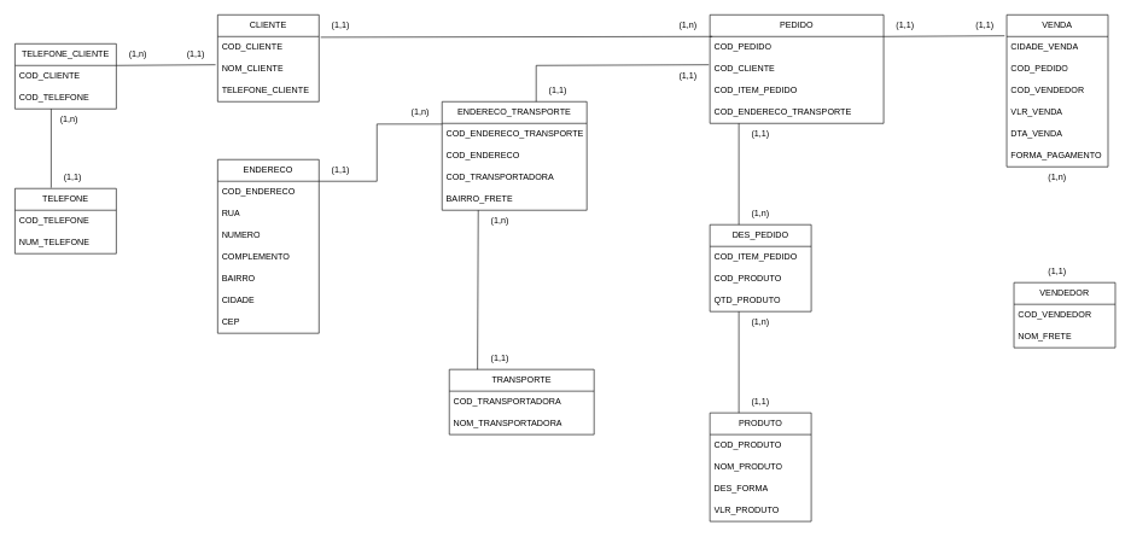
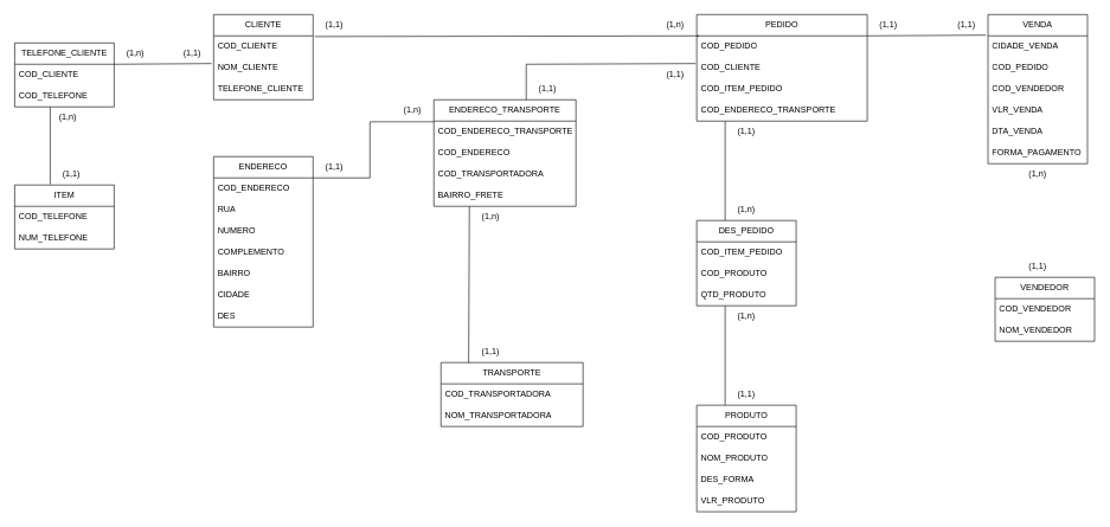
  <mxCell id="0" />
  <mxCell id="1" parent="0" />
  <mxCell id="2" value="VENDA" style="swimlane;fontStyle=0;childLayout=stackLayout;horizontal=1;startSize=30;horizontalStack=0;resizeParent=1;resizeParentMax=0;resizeLast=0;collapsible=1;marginBottom=0;whiteSpace=wrap;html=1;" parent="1" vertex="1"><mxGeometry x="1390" y="20" width="140" height="210" as="geometry" /></mxCell>
  <mxCell id="3" value="CIDADE_VENDA" style="text;strokeColor=none;fillColor=none;align=left;verticalAlign=middle;spacingLeft=4;spacingRight=4;overflow=hidden;points=[[0,0.5],[1,0.5]];portConstraint=eastwest;rotatable=0;whiteSpace=wrap;html=1;" parent="2" vertex="1"><mxGeometry y="30" width="140" height="30" as="geometry" /></mxCell>
  <mxCell id="4" value="COD_PEDIDO" style="text;strokeColor=none;fillColor=none;align=left;verticalAlign=middle;spacingLeft=4;spacingRight=4;overflow=hidden;points=[[0,0.5],[1,0.5]];portConstraint=eastwest;rotatable=0;whiteSpace=wrap;html=1;" parent="2" vertex="1"><mxGeometry y="60" width="140" height="30" as="geometry" /></mxCell>
  <mxCell id="5" value="COD_VENDEDOR" style="text;strokeColor=none;fillColor=none;align=left;verticalAlign=middle;spacingLeft=4;spacingRight=4;overflow=hidden;points=[[0,0.5],[1,0.5]];portConstraint=eastwest;rotatable=0;whiteSpace=wrap;html=1;" parent="2" vertex="1"><mxGeometry y="90" width="140" height="30" as="geometry" /></mxCell>
  <mxCell id="6" value="VLR_VENDA&lt;br&gt;" style="text;strokeColor=none;fillColor=none;align=left;verticalAlign=middle;spacingLeft=4;spacingRight=4;overflow=hidden;points=[[0,0.5],[1,0.5]];portConstraint=eastwest;rotatable=0;whiteSpace=wrap;html=1;" parent="2" vertex="1"><mxGeometry y="120" width="140" height="30" as="geometry" /></mxCell>
  <mxCell id="7" value="DTA_VENDA" style="text;strokeColor=none;fillColor=none;align=left;verticalAlign=middle;spacingLeft=4;spacingRight=4;overflow=hidden;points=[[0,0.5],[1,0.5]];portConstraint=eastwest;rotatable=0;whiteSpace=wrap;html=1;" parent="2" vertex="1"><mxGeometry y="150" width="140" height="30" as="geometry" /></mxCell>
  <mxCell id="8" value="FORMA_PAGAMENTO" style="text;strokeColor=none;fillColor=none;align=left;verticalAlign=middle;spacingLeft=4;spacingRight=4;overflow=hidden;points=[[0,0.5],[1,0.5]];portConstraint=eastwest;rotatable=0;whiteSpace=wrap;html=1;" parent="2" vertex="1"><mxGeometry y="180" width="140" height="30" as="geometry" /></mxCell>
  <mxCell id="9" value="PRODUTO" style="swimlane;fontStyle=0;childLayout=stackLayout;horizontal=1;startSize=30;horizontalStack=0;resizeParent=1;resizeParentMax=0;resizeLast=0;collapsible=1;marginBottom=0;whiteSpace=wrap;html=1;" parent="1" vertex="1"><mxGeometry x="980" y="570" width="140" height="150" as="geometry" /></mxCell>
  <mxCell id="10" value="COD_PRODUTO" style="text;strokeColor=none;fillColor=none;align=left;verticalAlign=middle;spacingLeft=4;spacingRight=4;overflow=hidden;points=[[0,0.5],[1,0.5]];portConstraint=eastwest;rotatable=0;whiteSpace=wrap;html=1;" parent="9" vertex="1"><mxGeometry y="30" width="140" height="30" as="geometry" /></mxCell>
  <mxCell id="11" value="NOM_PRODUTO" style="text;strokeColor=none;fillColor=none;align=left;verticalAlign=middle;spacingLeft=4;spacingRight=4;overflow=hidden;points=[[0,0.5],[1,0.5]];portConstraint=eastwest;rotatable=0;whiteSpace=wrap;html=1;" parent="9" vertex="1"><mxGeometry y="60" width="140" height="30" as="geometry" /></mxCell>
  <mxCell id="12" value="DES_FORMA" style="text;strokeColor=none;fillColor=none;align=left;verticalAlign=middle;spacingLeft=4;spacingRight=4;overflow=hidden;points=[[0,0.5],[1,0.5]];portConstraint=eastwest;rotatable=0;whiteSpace=wrap;html=1;" parent="9" vertex="1"><mxGeometry y="90" width="140" height="30" as="geometry" /></mxCell>
  <mxCell id="13" value="VLR_PRODUTO" style="text;strokeColor=none;fillColor=none;align=left;verticalAlign=middle;spacingLeft=4;spacingRight=4;overflow=hidden;points=[[0,0.5],[1,0.5]];portConstraint=eastwest;rotatable=0;whiteSpace=wrap;html=1;" parent="9" vertex="1"><mxGeometry y="120" width="140" height="30" as="geometry" /></mxCell>
  <mxCell id="14" value="CLIENTE" style="swimlane;fontStyle=0;childLayout=stackLayout;horizontal=1;startSize=30;horizontalStack=0;resizeParent=1;resizeParentMax=0;resizeLast=0;collapsible=1;marginBottom=0;whiteSpace=wrap;html=1;" parent="1" vertex="1"><mxGeometry x="300" y="20" width="140" height="120" as="geometry" /></mxCell>
  <mxCell id="15" value="COD_CLIENTE" style="text;strokeColor=none;fillColor=none;align=left;verticalAlign=middle;spacingLeft=4;spacingRight=4;overflow=hidden;points=[[0,0.5],[1,0.5]];portConstraint=eastwest;rotatable=0;whiteSpace=wrap;html=1;" parent="14" vertex="1"><mxGeometry y="30" width="140" height="30" as="geometry" /></mxCell>
  <mxCell id="16" value="NOM_CLIENTE" style="text;strokeColor=none;fillColor=none;align=left;verticalAlign=middle;spacingLeft=4;spacingRight=4;overflow=hidden;points=[[0,0.5],[1,0.5]];portConstraint=eastwest;rotatable=0;whiteSpace=wrap;html=1;" parent="14" vertex="1"><mxGeometry y="60" width="140" height="30" as="geometry" /></mxCell>
  <mxCell id="17" value="TELEFONE_CLIENTE&lt;br&gt;" style="text;strokeColor=none;fillColor=none;align=left;verticalAlign=middle;spacingLeft=4;spacingRight=4;overflow=hidden;points=[[0,0.5],[1,0.5]];portConstraint=eastwest;rotatable=0;whiteSpace=wrap;html=1;" parent="14" vertex="1"><mxGeometry y="90" width="140" height="30" as="geometry" /></mxCell>
  <mxCell id="18" value="PEDIDO" style="swimlane;fontStyle=0;childLayout=stackLayout;horizontal=1;startSize=30;horizontalStack=0;resizeParent=1;resizeParentMax=0;resizeLast=0;collapsible=1;marginBottom=0;whiteSpace=wrap;html=1;" parent="1" vertex="1"><mxGeometry x="980" y="20" width="240" height="150" as="geometry" /></mxCell>
  <mxCell id="19" value="COD_PEDIDO" style="text;strokeColor=none;fillColor=none;align=left;verticalAlign=middle;spacingLeft=4;spacingRight=4;overflow=hidden;points=[[0,0.5],[1,0.5]];portConstraint=eastwest;rotatable=0;whiteSpace=wrap;html=1;" parent="18" vertex="1"><mxGeometry y="30" width="240" height="30" as="geometry" /></mxCell>
  <mxCell id="20" value="COD_CLIENTE" style="text;strokeColor=none;fillColor=none;align=left;verticalAlign=middle;spacingLeft=4;spacingRight=4;overflow=hidden;points=[[0,0.5],[1,0.5]];portConstraint=eastwest;rotatable=0;whiteSpace=wrap;html=1;" parent="18" vertex="1"><mxGeometry y="60" width="240" height="30" as="geometry" /></mxCell>
  <mxCell id="21" value="COD_ITEM_PEDIDO" style="text;strokeColor=none;fillColor=none;align=left;verticalAlign=middle;spacingLeft=4;spacingRight=4;overflow=hidden;points=[[0,0.5],[1,0.5]];portConstraint=eastwest;rotatable=0;whiteSpace=wrap;html=1;" parent="18" vertex="1"><mxGeometry y="90" width="240" height="30" as="geometry" /></mxCell>
  <mxCell id="22" value="COD_ENDERECO_TRANSPORTE" style="text;strokeColor=none;fillColor=none;align=left;verticalAlign=middle;spacingLeft=4;spacingRight=4;overflow=hidden;points=[[0,0.5],[1,0.5]];portConstraint=eastwest;rotatable=0;whiteSpace=wrap;html=1;" parent="18" vertex="1"><mxGeometry y="120" width="240" height="30" as="geometry" /></mxCell>
  <mxCell id="23" value="" style="endArrow=none;html=1;rounded=0;entryX=0.014;entryY=0;entryDx=0;entryDy=0;entryPerimeter=0;exitX=1.017;exitY=0.033;exitDx=0;exitDy=0;exitPerimeter=0;" parent="1" source="15" target="19" edge="1"><mxGeometry width="50" height="50" relative="1" as="geometry"><mxPoint x="440" y="50" as="sourcePoint" /><mxPoint x="490" y="0" as="targetPoint" /></mxGeometry></mxCell>
  <mxCell id="24" value="(1,n)" style="text;html=1;strokeColor=none;fillColor=none;align=center;verticalAlign=middle;whiteSpace=wrap;rounded=0;" parent="1" vertex="1"><mxGeometry x="920" y="20" width="60" height="30" as="geometry" /></mxCell>
  <mxCell id="25" value="(1,1)" style="text;html=1;strokeColor=none;fillColor=none;align=center;verticalAlign=middle;whiteSpace=wrap;rounded=0;" parent="1" vertex="1"><mxGeometry x="440" y="20" width="60" height="30" as="geometry" /></mxCell>
  <mxCell id="26" value="DES_PEDIDO" style="swimlane;fontStyle=0;childLayout=stackLayout;horizontal=1;startSize=30;horizontalStack=0;resizeParent=1;resizeParentMax=0;resizeLast=0;collapsible=1;marginBottom=0;whiteSpace=wrap;html=1;" parent="1" vertex="1"><mxGeometry x="980" y="310" width="140" height="120" as="geometry" /></mxCell>
  <mxCell id="27" value="COD_ITEM_PEDIDO" style="text;strokeColor=none;fillColor=none;align=left;verticalAlign=middle;spacingLeft=4;spacingRight=4;overflow=hidden;points=[[0,0.5],[1,0.5]];portConstraint=eastwest;rotatable=0;whiteSpace=wrap;html=1;" parent="26" vertex="1"><mxGeometry y="30" width="140" height="30" as="geometry" /></mxCell>
  <mxCell id="28" value="COD_PRODUTO" style="text;strokeColor=none;fillColor=none;align=left;verticalAlign=middle;spacingLeft=4;spacingRight=4;overflow=hidden;points=[[0,0.5],[1,0.5]];portConstraint=eastwest;rotatable=0;whiteSpace=wrap;html=1;" parent="26" vertex="1"><mxGeometry y="60" width="140" height="30" as="geometry" /></mxCell>
  <mxCell id="29" value="QTD_PRODUTO&lt;br&gt;" style="text;strokeColor=none;fillColor=none;align=left;verticalAlign=middle;spacingLeft=4;spacingRight=4;overflow=hidden;points=[[0,0.5],[1,0.5]];portConstraint=eastwest;rotatable=0;whiteSpace=wrap;html=1;" parent="26" vertex="1"><mxGeometry y="90" width="140" height="30" as="geometry" /></mxCell>
  <mxCell id="30" value="" style="endArrow=none;html=1;rounded=0;exitX=0;exitY=1;exitDx=0;exitDy=0;entryX=0;entryY=0;entryDx=0;entryDy=0;" parent="1" source="33" target="32" edge="1"><mxGeometry width="50" height="50" relative="1" as="geometry"><mxPoint x="1005" y="50" as="sourcePoint" /><mxPoint x="1015" y="220" as="targetPoint" /></mxGeometry></mxCell>
  <mxCell id="31" value="" style="endArrow=none;html=1;rounded=0;exitX=0;exitY=1;exitDx=0;exitDy=0;" parent="1" source="35" edge="1"><mxGeometry width="50" height="50" relative="1" as="geometry"><mxPoint x="1020" y="560" as="sourcePoint" /><mxPoint x="1020" y="430" as="targetPoint" /></mxGeometry></mxCell>
  <mxCell id="32" value="(1,1)" style="text;html=1;strokeColor=none;fillColor=none;align=center;verticalAlign=middle;whiteSpace=wrap;rounded=0;" parent="1" vertex="1"><mxGeometry x="1020" y="170" width="60" height="30" as="geometry" /></mxCell>
  <mxCell id="33" value="(1,n)" style="text;html=1;strokeColor=none;fillColor=none;align=center;verticalAlign=middle;whiteSpace=wrap;rounded=0;" parent="1" vertex="1"><mxGeometry x="1020" y="280" width="60" height="30" as="geometry" /></mxCell>
  <mxCell id="34" value="(1,n)" style="text;html=1;strokeColor=none;fillColor=none;align=center;verticalAlign=middle;whiteSpace=wrap;rounded=0;" parent="1" vertex="1"><mxGeometry x="1020" y="430" width="60" height="30" as="geometry" /></mxCell>
  <mxCell id="35" value="(1,1)" style="text;html=1;strokeColor=none;fillColor=none;align=center;verticalAlign=middle;whiteSpace=wrap;rounded=0;" parent="1" vertex="1"><mxGeometry x="1020" y="540" width="60" height="30" as="geometry" /></mxCell>
  <mxCell id="36" value="" style="endArrow=none;html=1;rounded=0;entryX=-0.021;entryY=-0.033;entryDx=0;entryDy=0;entryPerimeter=0;exitX=0;exitY=1;exitDx=0;exitDy=0;" parent="1" source="40" target="3" edge="1"><mxGeometry width="50" height="50" relative="1" as="geometry"><mxPoint x="1250" y="50" as="sourcePoint" /><mxPoint x="1350" y="50" as="targetPoint" /></mxGeometry></mxCell>
  <mxCell id="37" value="VENDEDOR" style="swimlane;fontStyle=0;childLayout=stackLayout;horizontal=1;startSize=30;horizontalStack=0;resizeParent=1;resizeParentMax=0;resizeLast=0;collapsible=1;marginBottom=0;whiteSpace=wrap;html=1;" parent="1" vertex="1"><mxGeometry x="1400" y="390" width="140" height="90" as="geometry" /></mxCell>
  <mxCell id="38" value="COD_VENDEDOR" style="text;strokeColor=none;fillColor=none;align=left;verticalAlign=middle;spacingLeft=4;spacingRight=4;overflow=hidden;points=[[0,0.5],[1,0.5]];portConstraint=eastwest;rotatable=0;whiteSpace=wrap;html=1;" parent="37" vertex="1"><mxGeometry y="30" width="140" height="30" as="geometry" /></mxCell>
- <mxCell id="39" value="NOM_FRETE" style="text;strokeColor=none;fillColor=none;align=left;verticalAlign=middle;spacingLeft=4;spacingRight=4;overflow=hidden;points=[[0,0.5],[1,0.5]];portConstraint=eastwest;rotatable=0;whiteSpace=wrap;html=1;" parent="37" vertex="1"><mxGeometry y="60" width="140" height="30" as="geometry" /></mxCell>
+ <mxCell id="39" value="NOM_VENDEDOR" style="text;strokeColor=none;fillColor=none;align=left;verticalAlign=middle;spacingLeft=4;spacingRight=4;overflow=hidden;points=[[0,0.5],[1,0.5]];portConstraint=eastwest;rotatable=0;whiteSpace=wrap;html=1;" parent="37" vertex="1"><mxGeometry y="60" width="140" height="30" as="geometry" /></mxCell>
  <mxCell id="40" value="(1,1)" style="text;html=1;strokeColor=none;fillColor=none;align=center;verticalAlign=middle;whiteSpace=wrap;rounded=0;" parent="1" vertex="1"><mxGeometry x="1220" y="20" width="60" height="30" as="geometry" /></mxCell>
  <mxCell id="41" value="(1,1)" style="text;html=1;strokeColor=none;fillColor=none;align=center;verticalAlign=middle;whiteSpace=wrap;rounded=0;" parent="1" vertex="1"><mxGeometry x="1330" y="20" width="60" height="30" as="geometry" /></mxCell>
  <mxCell id="42" value="(1,n)" style="text;html=1;strokeColor=none;fillColor=none;align=center;verticalAlign=middle;whiteSpace=wrap;rounded=0;" parent="1" vertex="1"><mxGeometry x="1430" y="230" width="60" height="30" as="geometry" /></mxCell>
  <mxCell id="43" value="(1,1)" style="text;html=1;strokeColor=none;fillColor=none;align=center;verticalAlign=middle;whiteSpace=wrap;rounded=0;" parent="1" vertex="1"><mxGeometry x="1430" y="360" width="60" height="30" as="geometry" /></mxCell>
  <mxCell id="44" value="TRANSPORTE" style="swimlane;fontStyle=0;childLayout=stackLayout;horizontal=1;startSize=30;horizontalStack=0;resizeParent=1;resizeParentMax=0;resizeLast=0;collapsible=1;marginBottom=0;whiteSpace=wrap;html=1;" parent="1" vertex="1"><mxGeometry x="620" y="510" width="200" height="90" as="geometry" /></mxCell>
  <mxCell id="45" value="COD_TRANSPORTADORA" style="text;strokeColor=none;fillColor=none;align=left;verticalAlign=middle;spacingLeft=4;spacingRight=4;overflow=hidden;points=[[0,0.5],[1,0.5]];portConstraint=eastwest;rotatable=0;whiteSpace=wrap;html=1;" parent="44" vertex="1"><mxGeometry y="30" width="200" height="30" as="geometry" /></mxCell>
  <mxCell id="46" value="NOM_TRANSPORTADORA" style="text;strokeColor=none;fillColor=none;align=left;verticalAlign=middle;spacingLeft=4;spacingRight=4;overflow=hidden;points=[[0,0.5],[1,0.5]];portConstraint=eastwest;rotatable=0;whiteSpace=wrap;html=1;" parent="44" vertex="1"><mxGeometry y="60" width="200" height="30" as="geometry" /></mxCell>
  <mxCell id="47" value="ENDERECO" style="swimlane;fontStyle=0;childLayout=stackLayout;horizontal=1;startSize=30;horizontalStack=0;resizeParent=1;resizeParentMax=0;resizeLast=0;collapsible=1;marginBottom=0;whiteSpace=wrap;html=1;" parent="1" vertex="1"><mxGeometry x="300" y="220" width="140" height="240" as="geometry" /></mxCell>
  <mxCell id="48" value="COD_ENDERECO" style="text;strokeColor=none;fillColor=none;align=left;verticalAlign=middle;spacingLeft=4;spacingRight=4;overflow=hidden;points=[[0,0.5],[1,0.5]];portConstraint=eastwest;rotatable=0;whiteSpace=wrap;html=1;" parent="47" vertex="1"><mxGeometry y="30" width="140" height="30" as="geometry" /></mxCell>
  <mxCell id="49" value="RUA" style="text;strokeColor=none;fillColor=none;align=left;verticalAlign=middle;spacingLeft=4;spacingRight=4;overflow=hidden;points=[[0,0.5],[1,0.5]];portConstraint=eastwest;rotatable=0;whiteSpace=wrap;html=1;" parent="47" vertex="1"><mxGeometry y="60" width="140" height="30" as="geometry" /></mxCell>
  <mxCell id="50" value="NUMERO" style="text;strokeColor=none;fillColor=none;align=left;verticalAlign=middle;spacingLeft=4;spacingRight=4;overflow=hidden;points=[[0,0.5],[1,0.5]];portConstraint=eastwest;rotatable=0;whiteSpace=wrap;html=1;" parent="47" vertex="1"><mxGeometry y="90" width="140" height="30" as="geometry" /></mxCell>
  <mxCell id="51" value="COMPLEMENTO" style="text;strokeColor=none;fillColor=none;align=left;verticalAlign=middle;spacingLeft=4;spacingRight=4;overflow=hidden;points=[[0,0.5],[1,0.5]];portConstraint=eastwest;rotatable=0;whiteSpace=wrap;html=1;" parent="47" vertex="1"><mxGeometry y="120" width="140" height="30" as="geometry" /></mxCell>
  <mxCell id="52" value="BAIRRO" style="text;strokeColor=none;fillColor=none;align=left;verticalAlign=middle;spacingLeft=4;spacingRight=4;overflow=hidden;points=[[0,0.5],[1,0.5]];portConstraint=eastwest;rotatable=0;whiteSpace=wrap;html=1;" parent="47" vertex="1"><mxGeometry y="150" width="140" height="30" as="geometry" /></mxCell>
  <mxCell id="53" value="CIDADE" style="text;strokeColor=none;fillColor=none;align=left;verticalAlign=middle;spacingLeft=4;spacingRight=4;overflow=hidden;points=[[0,0.5],[1,0.5]];portConstraint=eastwest;rotatable=0;whiteSpace=wrap;html=1;" parent="47" vertex="1"><mxGeometry y="180" width="140" height="30" as="geometry" /></mxCell>
- <mxCell id="54" value="CEP" style="text;strokeColor=none;fillColor=none;align=left;verticalAlign=middle;spacingLeft=4;spacingRight=4;overflow=hidden;points=[[0,0.5],[1,0.5]];portConstraint=eastwest;rotatable=0;whiteSpace=wrap;html=1;" parent="47" vertex="1"><mxGeometry y="210" width="140" height="30" as="geometry" /></mxCell>
+ <mxCell id="54" value="DES" style="text;strokeColor=none;fillColor=none;align=left;verticalAlign=middle;spacingLeft=4;spacingRight=4;overflow=hidden;points=[[0,0.5],[1,0.5]];portConstraint=eastwest;rotatable=0;whiteSpace=wrap;html=1;" parent="47" vertex="1"><mxGeometry y="210" width="140" height="30" as="geometry" /></mxCell>
  <mxCell id="55" value="ENDERECO_TRANSPORTE" style="swimlane;fontStyle=0;childLayout=stackLayout;horizontal=1;startSize=30;horizontalStack=0;resizeParent=1;resizeParentMax=0;resizeLast=0;collapsible=1;marginBottom=0;whiteSpace=wrap;html=1;" parent="1" vertex="1"><mxGeometry x="610" y="140" width="200" height="150" as="geometry" /></mxCell>
  <mxCell id="56" value="COD_ENDERECO_TRANSPORTE" style="text;strokeColor=none;fillColor=none;align=left;verticalAlign=middle;spacingLeft=4;spacingRight=4;overflow=hidden;points=[[0,0.5],[1,0.5]];portConstraint=eastwest;rotatable=0;whiteSpace=wrap;html=1;" parent="55" vertex="1"><mxGeometry y="30" width="200" height="30" as="geometry" /></mxCell>
  <mxCell id="57" value="COD_ENDERECO" style="text;strokeColor=none;fillColor=none;align=left;verticalAlign=middle;spacingLeft=4;spacingRight=4;overflow=hidden;points=[[0,0.5],[1,0.5]];portConstraint=eastwest;rotatable=0;whiteSpace=wrap;html=1;" parent="55" vertex="1"><mxGeometry y="60" width="200" height="30" as="geometry" /></mxCell>
  <mxCell id="58" value="COD_TRANSPORTADORA" style="text;strokeColor=none;fillColor=none;align=left;verticalAlign=middle;spacingLeft=4;spacingRight=4;overflow=hidden;points=[[0,0.5],[1,0.5]];portConstraint=eastwest;rotatable=0;whiteSpace=wrap;html=1;" parent="55" vertex="1"><mxGeometry y="90" width="200" height="30" as="geometry" /></mxCell>
  <mxCell id="59" value="BAIRRO_FRETE" style="text;strokeColor=none;fillColor=none;align=left;verticalAlign=middle;spacingLeft=4;spacingRight=4;overflow=hidden;points=[[0,0.5],[1,0.5]];portConstraint=eastwest;rotatable=0;whiteSpace=wrap;html=1;" parent="55" vertex="1"><mxGeometry y="120" width="200" height="30" as="geometry" /></mxCell>
  <mxCell id="60" value="" style="endArrow=none;html=1;rounded=0;entryX=0;entryY=0.033;entryDx=0;entryDy=0;entryPerimeter=0;" parent="1" target="56" edge="1"><mxGeometry width="50" height="50" relative="1" as="geometry"><mxPoint x="440" y="250" as="sourcePoint" /><mxPoint x="490" y="200" as="targetPoint" /><Array as="points"><mxPoint x="520" y="250" /><mxPoint x="520" y="171" /></Array></mxGeometry></mxCell>
  <mxCell id="61" value="(1,1)" style="text;html=1;strokeColor=none;fillColor=none;align=center;verticalAlign=middle;whiteSpace=wrap;rounded=0;" parent="1" vertex="1"><mxGeometry x="440" y="220" width="60" height="30" as="geometry" /></mxCell>
  <mxCell id="62" value="(1,n)" style="text;html=1;strokeColor=none;fillColor=none;align=center;verticalAlign=middle;whiteSpace=wrap;rounded=0;" parent="1" vertex="1"><mxGeometry x="550" y="140" width="60" height="30" as="geometry" /></mxCell>
  <mxCell id="63" value="" style="endArrow=none;html=1;rounded=0;exitX=0.195;exitY=0;exitDx=0;exitDy=0;exitPerimeter=0;" parent="1" source="44" edge="1"><mxGeometry width="50" height="50" relative="1" as="geometry"><mxPoint x="660" y="500" as="sourcePoint" /><mxPoint x="660" y="290" as="targetPoint" /></mxGeometry></mxCell>
  <mxCell id="64" value="(1,n)" style="text;html=1;strokeColor=none;fillColor=none;align=center;verticalAlign=middle;whiteSpace=wrap;rounded=0;" parent="1" vertex="1"><mxGeometry x="660" y="290" width="60" height="30" as="geometry" /></mxCell>
  <mxCell id="65" value="(1,1)" style="text;html=1;strokeColor=none;fillColor=none;align=center;verticalAlign=middle;whiteSpace=wrap;rounded=0;" parent="1" vertex="1"><mxGeometry x="660" y="480" width="60" height="30" as="geometry" /></mxCell>
  <mxCell id="66" value="" style="endArrow=none;html=1;rounded=0;entryX=-0.006;entryY=0.3;entryDx=0;entryDy=0;entryPerimeter=0;" parent="1" target="20" edge="1"><mxGeometry width="50" height="50" relative="1" as="geometry"><mxPoint x="740" y="140" as="sourcePoint" /><mxPoint x="790" y="90" as="targetPoint" /><Array as="points"><mxPoint x="740" y="90" /></Array></mxGeometry></mxCell>
  <mxCell id="67" value="(1,1)" style="text;html=1;strokeColor=none;fillColor=none;align=center;verticalAlign=middle;whiteSpace=wrap;rounded=0;" parent="1" vertex="1"><mxGeometry x="740" y="110" width="60" height="30" as="geometry" /></mxCell>
  <mxCell id="68" value="(1,1)" style="text;html=1;strokeColor=none;fillColor=none;align=center;verticalAlign=middle;whiteSpace=wrap;rounded=0;" parent="1" vertex="1"><mxGeometry x="920" y="90" width="60" height="30" as="geometry" /></mxCell>
- <mxCell id="69" value="TELEFONE" style="swimlane;fontStyle=0;childLayout=stackLayout;horizontal=1;startSize=30;horizontalStack=0;resizeParent=1;resizeParentMax=0;resizeLast=0;collapsible=1;marginBottom=0;whiteSpace=wrap;html=1;" parent="1" vertex="1"><mxGeometry x="20" y="260" width="140" height="90" as="geometry" /></mxCell>
+ <mxCell id="69" value="ITEM" style="swimlane;fontStyle=0;childLayout=stackLayout;horizontal=1;startSize=30;horizontalStack=0;resizeParent=1;resizeParentMax=0;resizeLast=0;collapsible=1;marginBottom=0;whiteSpace=wrap;html=1;" parent="1" vertex="1"><mxGeometry x="20" y="260" width="140" height="90" as="geometry" /></mxCell>
  <mxCell id="70" value="COD_TELEFONE" style="text;strokeColor=none;fillColor=none;align=left;verticalAlign=middle;spacingLeft=4;spacingRight=4;overflow=hidden;points=[[0,0.5],[1,0.5]];portConstraint=eastwest;rotatable=0;whiteSpace=wrap;html=1;" parent="69" vertex="1"><mxGeometry y="30" width="140" height="30" as="geometry" /></mxCell>
  <mxCell id="71" value="NUM_TELEFONE" style="text;strokeColor=none;fillColor=none;align=left;verticalAlign=middle;spacingLeft=4;spacingRight=4;overflow=hidden;points=[[0,0.5],[1,0.5]];portConstraint=eastwest;rotatable=0;whiteSpace=wrap;html=1;" parent="69" vertex="1"><mxGeometry y="60" width="140" height="30" as="geometry" /></mxCell>
  <mxCell id="72" value="TELEFONE_CLIENTE" style="swimlane;fontStyle=0;childLayout=stackLayout;horizontal=1;startSize=30;horizontalStack=0;resizeParent=1;resizeParentMax=0;resizeLast=0;collapsible=1;marginBottom=0;whiteSpace=wrap;html=1;" parent="1" vertex="1"><mxGeometry x="20" y="60" width="140" height="90" as="geometry" /></mxCell>
  <mxCell id="73" value="COD_CLIENTE" style="text;strokeColor=none;fillColor=none;align=left;verticalAlign=middle;spacingLeft=4;spacingRight=4;overflow=hidden;points=[[0,0.5],[1,0.5]];portConstraint=eastwest;rotatable=0;whiteSpace=wrap;html=1;" parent="72" vertex="1"><mxGeometry y="30" width="140" height="30" as="geometry" /></mxCell>
  <mxCell id="74" value="COD_TELEFONE" style="text;strokeColor=none;fillColor=none;align=left;verticalAlign=middle;spacingLeft=4;spacingRight=4;overflow=hidden;points=[[0,0.5],[1,0.5]];portConstraint=eastwest;rotatable=0;whiteSpace=wrap;html=1;" parent="72" vertex="1"><mxGeometry y="60" width="140" height="30" as="geometry" /></mxCell>
  <mxCell id="75" value="" style="endArrow=none;html=1;rounded=0;entryX=-0.021;entryY=0.3;entryDx=0;entryDy=0;entryPerimeter=0;exitX=0;exitY=1;exitDx=0;exitDy=0;" parent="1" source="77" target="16" edge="1"><mxGeometry width="50" height="50" relative="1" as="geometry"><mxPoint x="-60" y="90" as="sourcePoint" /><mxPoint x="10" y="40" as="targetPoint" /></mxGeometry></mxCell>
  <mxCell id="76" value="(1,1)" style="text;html=1;strokeColor=none;fillColor=none;align=center;verticalAlign=middle;whiteSpace=wrap;rounded=0;" parent="1" vertex="1"><mxGeometry x="240" y="60" width="60" height="30" as="geometry" /></mxCell>
  <mxCell id="77" value="(1,n)" style="text;html=1;strokeColor=none;fillColor=none;align=center;verticalAlign=middle;whiteSpace=wrap;rounded=0;" parent="1" vertex="1"><mxGeometry x="160" y="60" width="60" height="30" as="geometry" /></mxCell>
  <mxCell id="78" value="" style="endArrow=none;html=1;rounded=0;exitX=0.357;exitY=-0.011;exitDx=0;exitDy=0;exitPerimeter=0;" parent="1" source="69" edge="1"><mxGeometry width="50" height="50" relative="1" as="geometry"><mxPoint x="20" y="200" as="sourcePoint" /><mxPoint x="70" y="150" as="targetPoint" /></mxGeometry></mxCell>
  <mxCell id="79" value="(1,n)" style="text;html=1;strokeColor=none;fillColor=none;align=center;verticalAlign=middle;whiteSpace=wrap;rounded=0;" parent="1" vertex="1"><mxGeometry x="65" y="150" width="60" height="30" as="geometry" /></mxCell>
  <mxCell id="80" value="(1,1)" style="text;html=1;strokeColor=none;fillColor=none;align=center;verticalAlign=middle;whiteSpace=wrap;rounded=0;" parent="1" vertex="1"><mxGeometry x="70" y="230" width="60" height="30" as="geometry" /></mxCell>
